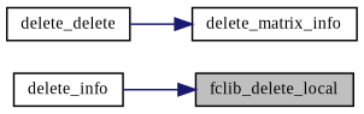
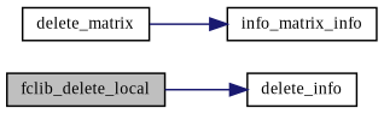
  digraph {
    fontname="Liberation Serif"
    rankdir=LR
    node [color=black fillcolor=white fontname="Liberation Serif" fontsize=10 shape=record style=filled]
    edge [color=midnightblue fontname="Liberation Serif" fontsize=10 labelfontname=Helvetica labelfontsize=10 style=solid]
    n1 [fillcolor=grey75 fontcolor=black height=0.2 label=fclib_delete_local width=0.4]
    n2 [height=0.2 label=delete_info width=0.4]
-   n3 [height=0.2 label=delete_delete width=0.4]
-   n4 [height=0.2 label=delete_matrix_info width=0.4]
-   n2 -> n1
+   n3 [height=0.2 label=delete_matrix width=0.4]
+   n4 [height=0.2 label=info_matrix_info width=0.4]
+   n1 -> n2
    n3 -> n4
  }
